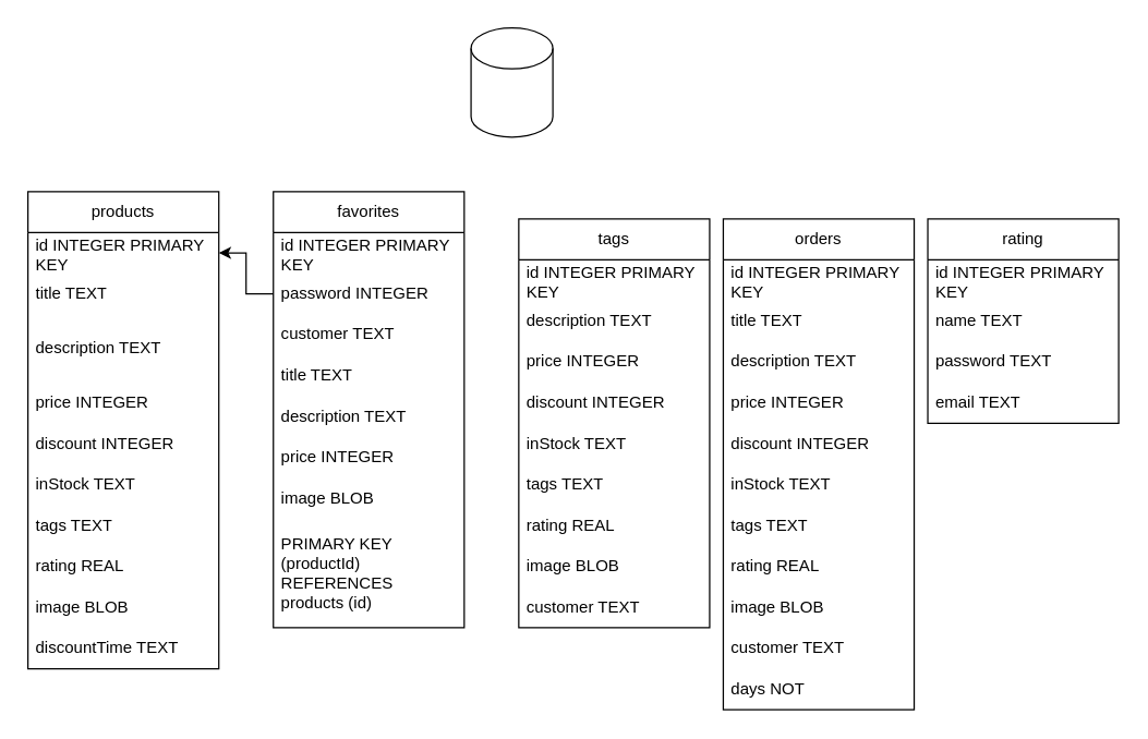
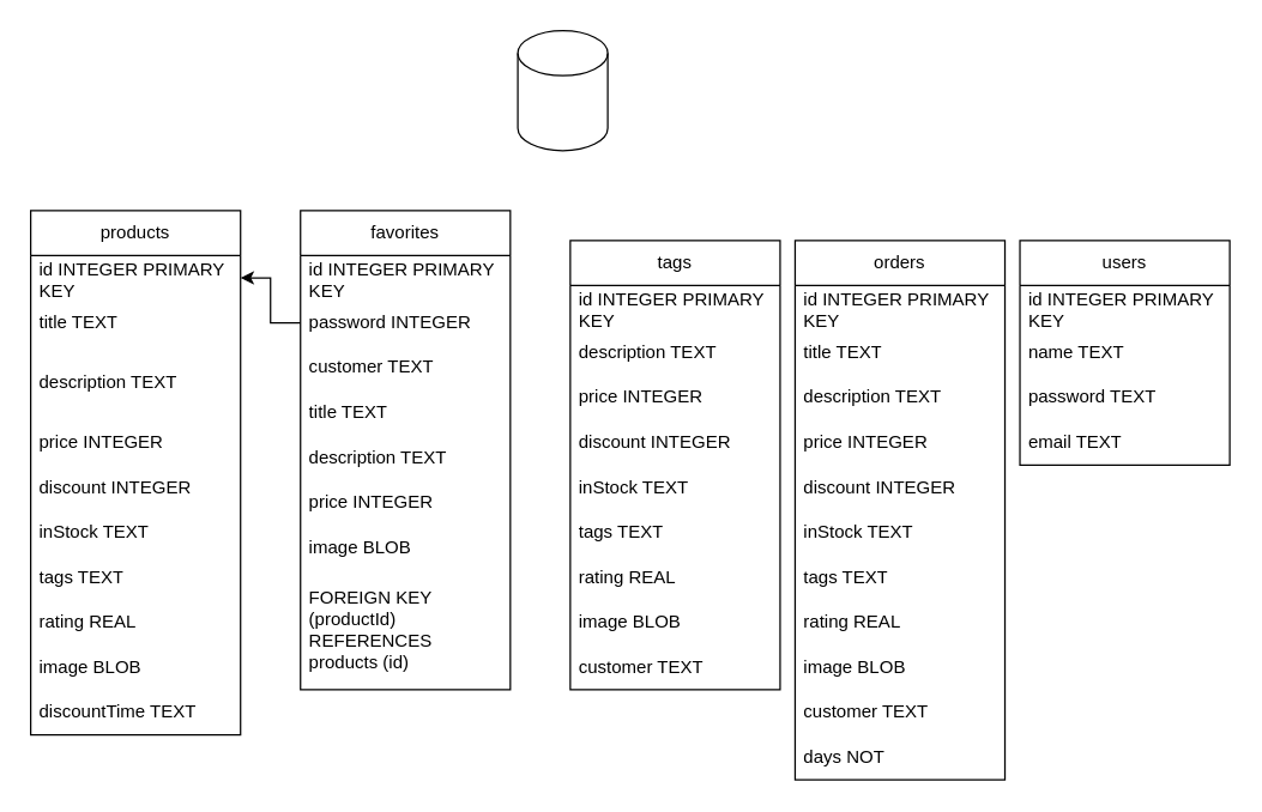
  <mxCell id="0" />
  <mxCell id="1" parent="0" />
  <mxCell id="2" value="" style="shape=cylinder3;whiteSpace=wrap;html=1;boundedLbl=1;backgroundOutline=1;size=15;" vertex="1" parent="1"><mxGeometry x="345" y="20" width="60" height="80" as="geometry" /></mxCell>
  <mxCell id="3" value="products" style="swimlane;fontStyle=0;childLayout=stackLayout;horizontal=1;startSize=30;horizontalStack=0;resizeParent=1;resizeParentMax=0;resizeLast=0;collapsible=1;marginBottom=0;whiteSpace=wrap;html=1;" vertex="1" parent="1"><mxGeometry x="20" y="140" width="140" height="350" as="geometry"><mxRectangle x="110" y="150" width="90" height="30" as="alternateBounds" /></mxGeometry></mxCell>
  <mxCell id="4" value="id INTEGER PRIMARY KEY AUTOINCREMENT NOT NULL" style="text;strokeColor=none;fillColor=none;align=left;verticalAlign=middle;spacingLeft=4;spacingRight=4;overflow=hidden;points=[[0,0.5],[1,0.5]];portConstraint=eastwest;rotatable=0;whiteSpace=wrap;html=1;" vertex="1" parent="3"><mxGeometry y="30" width="140" height="30" as="geometry" /></mxCell>
  <mxCell id="5" value="title TEXT" style="text;strokeColor=none;fillColor=none;align=left;verticalAlign=middle;spacingLeft=4;spacingRight=4;overflow=hidden;points=[[0,0.5],[1,0.5]];portConstraint=eastwest;rotatable=0;whiteSpace=wrap;html=1;" vertex="1" parent="3"><mxGeometry y="60" width="140" height="30" as="geometry" /></mxCell>
  <mxCell id="6" value="description TEXT" style="text;strokeColor=none;fillColor=none;align=left;verticalAlign=middle;spacingLeft=4;spacingRight=4;overflow=hidden;points=[[0,0.5],[1,0.5]];portConstraint=eastwest;rotatable=0;whiteSpace=wrap;html=1;" vertex="1" parent="3"><mxGeometry y="90" width="140" height="50" as="geometry" /></mxCell>
  <mxCell id="7" value="price INTEGER" style="text;strokeColor=none;fillColor=none;align=left;verticalAlign=middle;spacingLeft=4;spacingRight=4;overflow=hidden;points=[[0,0.5],[1,0.5]];portConstraint=eastwest;rotatable=0;whiteSpace=wrap;html=1;" vertex="1" parent="3"><mxGeometry y="140" width="140" height="30" as="geometry" /></mxCell>
  <mxCell id="8" value="discount INTEGER" style="text;strokeColor=none;fillColor=none;align=left;verticalAlign=middle;spacingLeft=4;spacingRight=4;overflow=hidden;points=[[0,0.5],[1,0.5]];portConstraint=eastwest;rotatable=0;whiteSpace=wrap;html=1;" vertex="1" parent="3"><mxGeometry y="170" width="140" height="30" as="geometry" /></mxCell>
  <mxCell id="9" value="inStock TEXT" style="text;strokeColor=none;fillColor=none;align=left;verticalAlign=middle;spacingLeft=4;spacingRight=4;overflow=hidden;points=[[0,0.5],[1,0.5]];portConstraint=eastwest;rotatable=0;whiteSpace=wrap;html=1;" vertex="1" parent="3"><mxGeometry y="200" width="140" height="30" as="geometry" /></mxCell>
  <mxCell id="10" value="tags TEXT" style="text;strokeColor=none;fillColor=none;align=left;verticalAlign=middle;spacingLeft=4;spacingRight=4;overflow=hidden;points=[[0,0.5],[1,0.5]];portConstraint=eastwest;rotatable=0;whiteSpace=wrap;html=1;" vertex="1" parent="3"><mxGeometry y="230" width="140" height="30" as="geometry" /></mxCell>
  <mxCell id="11" value="rating REAL" style="text;strokeColor=none;fillColor=none;align=left;verticalAlign=middle;spacingLeft=4;spacingRight=4;overflow=hidden;points=[[0,0.5],[1,0.5]];portConstraint=eastwest;rotatable=0;whiteSpace=wrap;html=1;" vertex="1" parent="3"><mxGeometry y="260" width="140" height="30" as="geometry" /></mxCell>
  <mxCell id="12" value="image BLOB" style="text;strokeColor=none;fillColor=none;align=left;verticalAlign=middle;spacingLeft=4;spacingRight=4;overflow=hidden;points=[[0,0.5],[1,0.5]];portConstraint=eastwest;rotatable=0;whiteSpace=wrap;html=1;" vertex="1" parent="3"><mxGeometry y="290" width="140" height="30" as="geometry" /></mxCell>
  <mxCell id="13" value="discountTime TEXT" style="text;strokeColor=none;fillColor=none;align=left;verticalAlign=middle;spacingLeft=4;spacingRight=4;overflow=hidden;points=[[0,0.5],[1,0.5]];portConstraint=eastwest;rotatable=0;whiteSpace=wrap;html=1;" vertex="1" parent="3"><mxGeometry y="320" width="140" height="30" as="geometry" /></mxCell>
- <mxCell id="14" value="rating" style="swimlane;fontStyle=0;childLayout=stackLayout;horizontal=1;startSize=30;horizontalStack=0;resizeParent=1;resizeParentMax=0;resizeLast=0;collapsible=1;marginBottom=0;whiteSpace=wrap;html=1;" vertex="1" parent="1"><mxGeometry x="680" y="160" width="140" height="150" as="geometry" /></mxCell>
+ <mxCell id="14" value="users" style="swimlane;fontStyle=0;childLayout=stackLayout;horizontal=1;startSize=30;horizontalStack=0;resizeParent=1;resizeParentMax=0;resizeLast=0;collapsible=1;marginBottom=0;whiteSpace=wrap;html=1;" vertex="1" parent="1"><mxGeometry x="680" y="160" width="140" height="150" as="geometry" /></mxCell>
  <mxCell id="15" value="id INTEGER PRIMARY KEY AUTOINCREMENT NOT NULL" style="text;strokeColor=none;fillColor=none;align=left;verticalAlign=middle;spacingLeft=4;spacingRight=4;overflow=hidden;points=[[0,0.5],[1,0.5]];portConstraint=eastwest;rotatable=0;whiteSpace=wrap;html=1;" vertex="1" parent="14"><mxGeometry y="30" width="140" height="30" as="geometry" /></mxCell>
  <mxCell id="16" value="name TEXT" style="text;strokeColor=none;fillColor=none;align=left;verticalAlign=middle;spacingLeft=4;spacingRight=4;overflow=hidden;points=[[0,0.5],[1,0.5]];portConstraint=eastwest;rotatable=0;whiteSpace=wrap;html=1;" vertex="1" parent="14"><mxGeometry y="60" width="140" height="30" as="geometry" /></mxCell>
  <mxCell id="17" value="password TEXT" style="text;strokeColor=none;fillColor=none;align=left;verticalAlign=middle;spacingLeft=4;spacingRight=4;overflow=hidden;points=[[0,0.5],[1,0.5]];portConstraint=eastwest;rotatable=0;whiteSpace=wrap;html=1;" vertex="1" parent="14"><mxGeometry y="90" width="140" height="30" as="geometry" /></mxCell>
  <mxCell id="18" value="email TEXT" style="text;strokeColor=none;fillColor=none;align=left;verticalAlign=middle;spacingLeft=4;spacingRight=4;overflow=hidden;points=[[0,0.5],[1,0.5]];portConstraint=eastwest;rotatable=0;whiteSpace=wrap;html=1;" vertex="1" parent="14"><mxGeometry y="120" width="140" height="30" as="geometry" /></mxCell>
  <mxCell id="19" value="tags" style="swimlane;fontStyle=0;childLayout=stackLayout;horizontal=1;startSize=30;horizontalStack=0;resizeParent=1;resizeParentMax=0;resizeLast=0;collapsible=1;marginBottom=0;whiteSpace=wrap;html=1;" vertex="1" parent="1"><mxGeometry x="380" y="160" width="140" height="300" as="geometry" /></mxCell>
  <mxCell id="20" value="id INTEGER PRIMARY KEY AUTOINCREMENT NOT NULL" style="text;strokeColor=none;fillColor=none;align=left;verticalAlign=middle;spacingLeft=4;spacingRight=4;overflow=hidden;points=[[0,0.5],[1,0.5]];portConstraint=eastwest;rotatable=0;whiteSpace=wrap;html=1;" vertex="1" parent="19"><mxGeometry y="30" width="140" height="30" as="geometry" /></mxCell>
  <mxCell id="21" value="description TEXT" style="text;strokeColor=none;fillColor=none;align=left;verticalAlign=middle;spacingLeft=4;spacingRight=4;overflow=hidden;points=[[0,0.5],[1,0.5]];portConstraint=eastwest;rotatable=0;whiteSpace=wrap;html=1;" vertex="1" parent="19"><mxGeometry y="60" width="140" height="30" as="geometry" /></mxCell>
  <mxCell id="22" value="price INTEGER" style="text;strokeColor=none;fillColor=none;align=left;verticalAlign=middle;spacingLeft=4;spacingRight=4;overflow=hidden;points=[[0,0.5],[1,0.5]];portConstraint=eastwest;rotatable=0;whiteSpace=wrap;html=1;" vertex="1" parent="19"><mxGeometry y="90" width="140" height="30" as="geometry" /></mxCell>
  <mxCell id="23" value="discount INTEGER" style="text;strokeColor=none;fillColor=none;align=left;verticalAlign=middle;spacingLeft=4;spacingRight=4;overflow=hidden;points=[[0,0.5],[1,0.5]];portConstraint=eastwest;rotatable=0;whiteSpace=wrap;html=1;" vertex="1" parent="19"><mxGeometry y="120" width="140" height="30" as="geometry" /></mxCell>
  <mxCell id="24" value="inStock TEXT" style="text;strokeColor=none;fillColor=none;align=left;verticalAlign=middle;spacingLeft=4;spacingRight=4;overflow=hidden;points=[[0,0.5],[1,0.5]];portConstraint=eastwest;rotatable=0;whiteSpace=wrap;html=1;" vertex="1" parent="19"><mxGeometry y="150" width="140" height="30" as="geometry" /></mxCell>
  <mxCell id="25" value="tags TEXT" style="text;strokeColor=none;fillColor=none;align=left;verticalAlign=middle;spacingLeft=4;spacingRight=4;overflow=hidden;points=[[0,0.5],[1,0.5]];portConstraint=eastwest;rotatable=0;whiteSpace=wrap;html=1;" vertex="1" parent="19"><mxGeometry y="180" width="140" height="30" as="geometry" /></mxCell>
  <mxCell id="26" value="rating REAL" style="text;strokeColor=none;fillColor=none;align=left;verticalAlign=middle;spacingLeft=4;spacingRight=4;overflow=hidden;points=[[0,0.5],[1,0.5]];portConstraint=eastwest;rotatable=0;whiteSpace=wrap;html=1;" vertex="1" parent="19"><mxGeometry y="210" width="140" height="30" as="geometry" /></mxCell>
  <mxCell id="27" value="image BLOB" style="text;strokeColor=none;fillColor=none;align=left;verticalAlign=middle;spacingLeft=4;spacingRight=4;overflow=hidden;points=[[0,0.5],[1,0.5]];portConstraint=eastwest;rotatable=0;whiteSpace=wrap;html=1;" vertex="1" parent="19"><mxGeometry y="240" width="140" height="30" as="geometry" /></mxCell>
  <mxCell id="28" value="customer TEXT" style="text;strokeColor=none;fillColor=none;align=left;verticalAlign=middle;spacingLeft=4;spacingRight=4;overflow=hidden;points=[[0,0.5],[1,0.5]];portConstraint=eastwest;rotatable=0;whiteSpace=wrap;html=1;" vertex="1" parent="19"><mxGeometry y="270" width="140" height="30" as="geometry" /></mxCell>
  <mxCell id="29" value="orders" style="swimlane;fontStyle=0;childLayout=stackLayout;horizontal=1;startSize=30;horizontalStack=0;resizeParent=1;resizeParentMax=0;resizeLast=0;collapsible=1;marginBottom=0;whiteSpace=wrap;html=1;" vertex="1" parent="1"><mxGeometry x="530" y="160" width="140" height="360" as="geometry" /></mxCell>
  <mxCell id="30" value="id INTEGER PRIMARY KEY AUTOINCREMENT NOT NULL" style="text;strokeColor=none;fillColor=none;align=left;verticalAlign=middle;spacingLeft=4;spacingRight=4;overflow=hidden;points=[[0,0.5],[1,0.5]];portConstraint=eastwest;rotatable=0;whiteSpace=wrap;html=1;" vertex="1" parent="29"><mxGeometry y="30" width="140" height="30" as="geometry" /></mxCell>
  <mxCell id="31" value="title TEXT" style="text;strokeColor=none;fillColor=none;align=left;verticalAlign=middle;spacingLeft=4;spacingRight=4;overflow=hidden;points=[[0,0.5],[1,0.5]];portConstraint=eastwest;rotatable=0;whiteSpace=wrap;html=1;" vertex="1" parent="29"><mxGeometry y="60" width="140" height="30" as="geometry" /></mxCell>
  <mxCell id="32" value="description TEXT" style="text;strokeColor=none;fillColor=none;align=left;verticalAlign=middle;spacingLeft=4;spacingRight=4;overflow=hidden;points=[[0,0.5],[1,0.5]];portConstraint=eastwest;rotatable=0;whiteSpace=wrap;html=1;" vertex="1" parent="29"><mxGeometry y="90" width="140" height="30" as="geometry" /></mxCell>
  <mxCell id="33" value="price INTEGER" style="text;strokeColor=none;fillColor=none;align=left;verticalAlign=middle;spacingLeft=4;spacingRight=4;overflow=hidden;points=[[0,0.5],[1,0.5]];portConstraint=eastwest;rotatable=0;whiteSpace=wrap;html=1;" vertex="1" parent="29"><mxGeometry y="120" width="140" height="30" as="geometry" /></mxCell>
  <mxCell id="34" value="discount INTEGER" style="text;strokeColor=none;fillColor=none;align=left;verticalAlign=middle;spacingLeft=4;spacingRight=4;overflow=hidden;points=[[0,0.5],[1,0.5]];portConstraint=eastwest;rotatable=0;whiteSpace=wrap;html=1;" vertex="1" parent="29"><mxGeometry y="150" width="140" height="30" as="geometry" /></mxCell>
  <mxCell id="35" value="inStock TEXT" style="text;strokeColor=none;fillColor=none;align=left;verticalAlign=middle;spacingLeft=4;spacingRight=4;overflow=hidden;points=[[0,0.5],[1,0.5]];portConstraint=eastwest;rotatable=0;whiteSpace=wrap;html=1;" vertex="1" parent="29"><mxGeometry y="180" width="140" height="30" as="geometry" /></mxCell>
  <mxCell id="36" value="tags TEXT" style="text;strokeColor=none;fillColor=none;align=left;verticalAlign=middle;spacingLeft=4;spacingRight=4;overflow=hidden;points=[[0,0.5],[1,0.5]];portConstraint=eastwest;rotatable=0;whiteSpace=wrap;html=1;" vertex="1" parent="29"><mxGeometry y="210" width="140" height="30" as="geometry" /></mxCell>
  <mxCell id="37" value="rating REAL" style="text;strokeColor=none;fillColor=none;align=left;verticalAlign=middle;spacingLeft=4;spacingRight=4;overflow=hidden;points=[[0,0.5],[1,0.5]];portConstraint=eastwest;rotatable=0;whiteSpace=wrap;html=1;" vertex="1" parent="29"><mxGeometry y="240" width="140" height="30" as="geometry" /></mxCell>
  <mxCell id="38" value="image BLOB" style="text;strokeColor=none;fillColor=none;align=left;verticalAlign=middle;spacingLeft=4;spacingRight=4;overflow=hidden;points=[[0,0.5],[1,0.5]];portConstraint=eastwest;rotatable=0;whiteSpace=wrap;html=1;" vertex="1" parent="29"><mxGeometry y="270" width="140" height="30" as="geometry" /></mxCell>
  <mxCell id="39" value="customer TEXT" style="text;strokeColor=none;fillColor=none;align=left;verticalAlign=middle;spacingLeft=4;spacingRight=4;overflow=hidden;points=[[0,0.5],[1,0.5]];portConstraint=eastwest;rotatable=0;whiteSpace=wrap;html=1;" vertex="1" parent="29"><mxGeometry y="300" width="140" height="30" as="geometry" /></mxCell>
  <mxCell id="40" value="days NOT" style="text;strokeColor=none;fillColor=none;align=left;verticalAlign=middle;spacingLeft=4;spacingRight=4;overflow=hidden;points=[[0,0.5],[1,0.5]];portConstraint=eastwest;rotatable=0;whiteSpace=wrap;html=1;" vertex="1" parent="29"><mxGeometry y="330" width="140" height="30" as="geometry" /></mxCell>
  <mxCell id="41" value="favorites" style="swimlane;fontStyle=0;childLayout=stackLayout;horizontal=1;startSize=30;horizontalStack=0;resizeParent=1;resizeParentMax=0;resizeLast=0;collapsible=1;marginBottom=0;whiteSpace=wrap;html=1;" vertex="1" parent="1"><mxGeometry x="200" y="140" width="140" height="320" as="geometry" /></mxCell>
  <mxCell id="42" value="id INTEGER PRIMARY KEY AUTOINCREMENT NOT NULL" style="text;strokeColor=none;fillColor=none;align=left;verticalAlign=middle;spacingLeft=4;spacingRight=4;overflow=hidden;points=[[0,0.5],[1,0.5]];portConstraint=eastwest;rotatable=0;whiteSpace=wrap;html=1;" vertex="1" parent="41"><mxGeometry y="30" width="140" height="30" as="geometry" /></mxCell>
  <mxCell id="43" value="password INTEGER" style="text;strokeColor=none;fillColor=none;align=left;verticalAlign=middle;spacingLeft=4;spacingRight=4;overflow=hidden;points=[[0,0.5],[1,0.5]];portConstraint=eastwest;rotatable=0;whiteSpace=wrap;html=1;" vertex="1" parent="41"><mxGeometry y="60" width="140" height="30" as="geometry" /></mxCell>
  <mxCell id="44" value="customer TEXT" style="text;strokeColor=none;fillColor=none;align=left;verticalAlign=middle;spacingLeft=4;spacingRight=4;overflow=hidden;points=[[0,0.5],[1,0.5]];portConstraint=eastwest;rotatable=0;whiteSpace=wrap;html=1;" vertex="1" parent="41"><mxGeometry y="90" width="140" height="30" as="geometry" /></mxCell>
  <mxCell id="45" value="title TEXT" style="text;strokeColor=none;fillColor=none;align=left;verticalAlign=middle;spacingLeft=4;spacingRight=4;overflow=hidden;points=[[0,0.5],[1,0.5]];portConstraint=eastwest;rotatable=0;whiteSpace=wrap;html=1;" vertex="1" parent="41"><mxGeometry y="120" width="140" height="30" as="geometry" /></mxCell>
  <mxCell id="46" value="description TEXT" style="text;strokeColor=none;fillColor=none;align=left;verticalAlign=middle;spacingLeft=4;spacingRight=4;overflow=hidden;points=[[0,0.5],[1,0.5]];portConstraint=eastwest;rotatable=0;whiteSpace=wrap;html=1;" vertex="1" parent="41"><mxGeometry y="150" width="140" height="30" as="geometry" /></mxCell>
  <mxCell id="47" value="price INTEGER" style="text;strokeColor=none;fillColor=none;align=left;verticalAlign=middle;spacingLeft=4;spacingRight=4;overflow=hidden;points=[[0,0.5],[1,0.5]];portConstraint=eastwest;rotatable=0;whiteSpace=wrap;html=1;" vertex="1" parent="41"><mxGeometry y="180" width="140" height="30" as="geometry" /></mxCell>
  <mxCell id="48" value="image BLOB" style="text;strokeColor=none;fillColor=none;align=left;verticalAlign=middle;spacingLeft=4;spacingRight=4;overflow=hidden;points=[[0,0.5],[1,0.5]];portConstraint=eastwest;rotatable=0;whiteSpace=wrap;html=1;" vertex="1" parent="41"><mxGeometry y="210" width="140" height="30" as="geometry" /></mxCell>
- <mxCell id="49" value="PRIMARY KEY (productId) REFERENCES products (id)" style="text;strokeColor=none;fillColor=none;align=left;verticalAlign=middle;spacingLeft=4;spacingRight=4;overflow=hidden;points=[[0,0.5],[1,0.5]];portConstraint=eastwest;rotatable=0;whiteSpace=wrap;html=1;" vertex="1" parent="41"><mxGeometry y="240" width="140" height="80" as="geometry" /></mxCell>
+ <mxCell id="49" value="FOREIGN KEY (productId) REFERENCES products (id)" style="text;strokeColor=none;fillColor=none;align=left;verticalAlign=middle;spacingLeft=4;spacingRight=4;overflow=hidden;points=[[0,0.5],[1,0.5]];portConstraint=eastwest;rotatable=0;whiteSpace=wrap;html=1;" vertex="1" parent="41"><mxGeometry y="240" width="140" height="80" as="geometry" /></mxCell>
  <mxCell id="50" style="edgeStyle=orthogonalEdgeStyle;rounded=0;orthogonalLoop=1;jettySize=auto;html=1;exitX=0;exitY=0.5;exitDx=0;exitDy=0;entryX=1;entryY=0.5;entryDx=0;entryDy=0;" edge="1" parent="1" source="43" target="4"><mxGeometry relative="1" as="geometry" /></mxCell>
